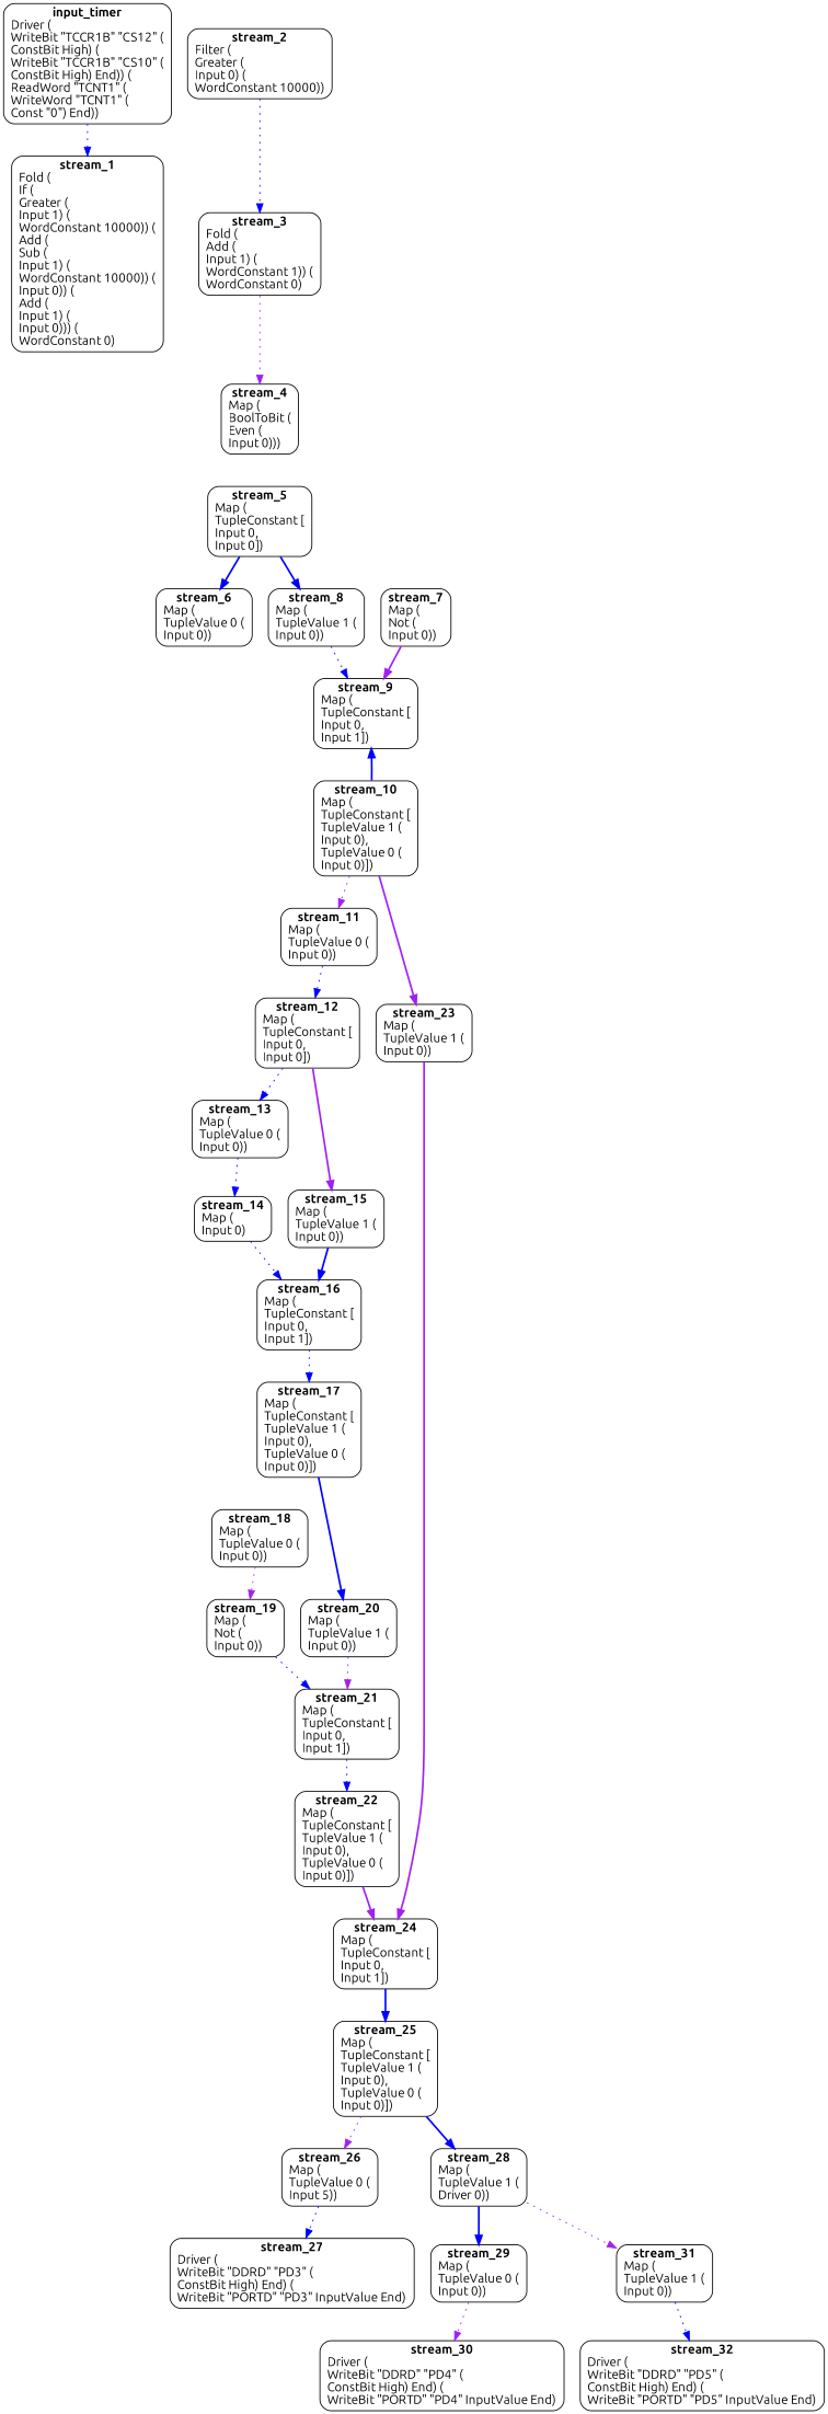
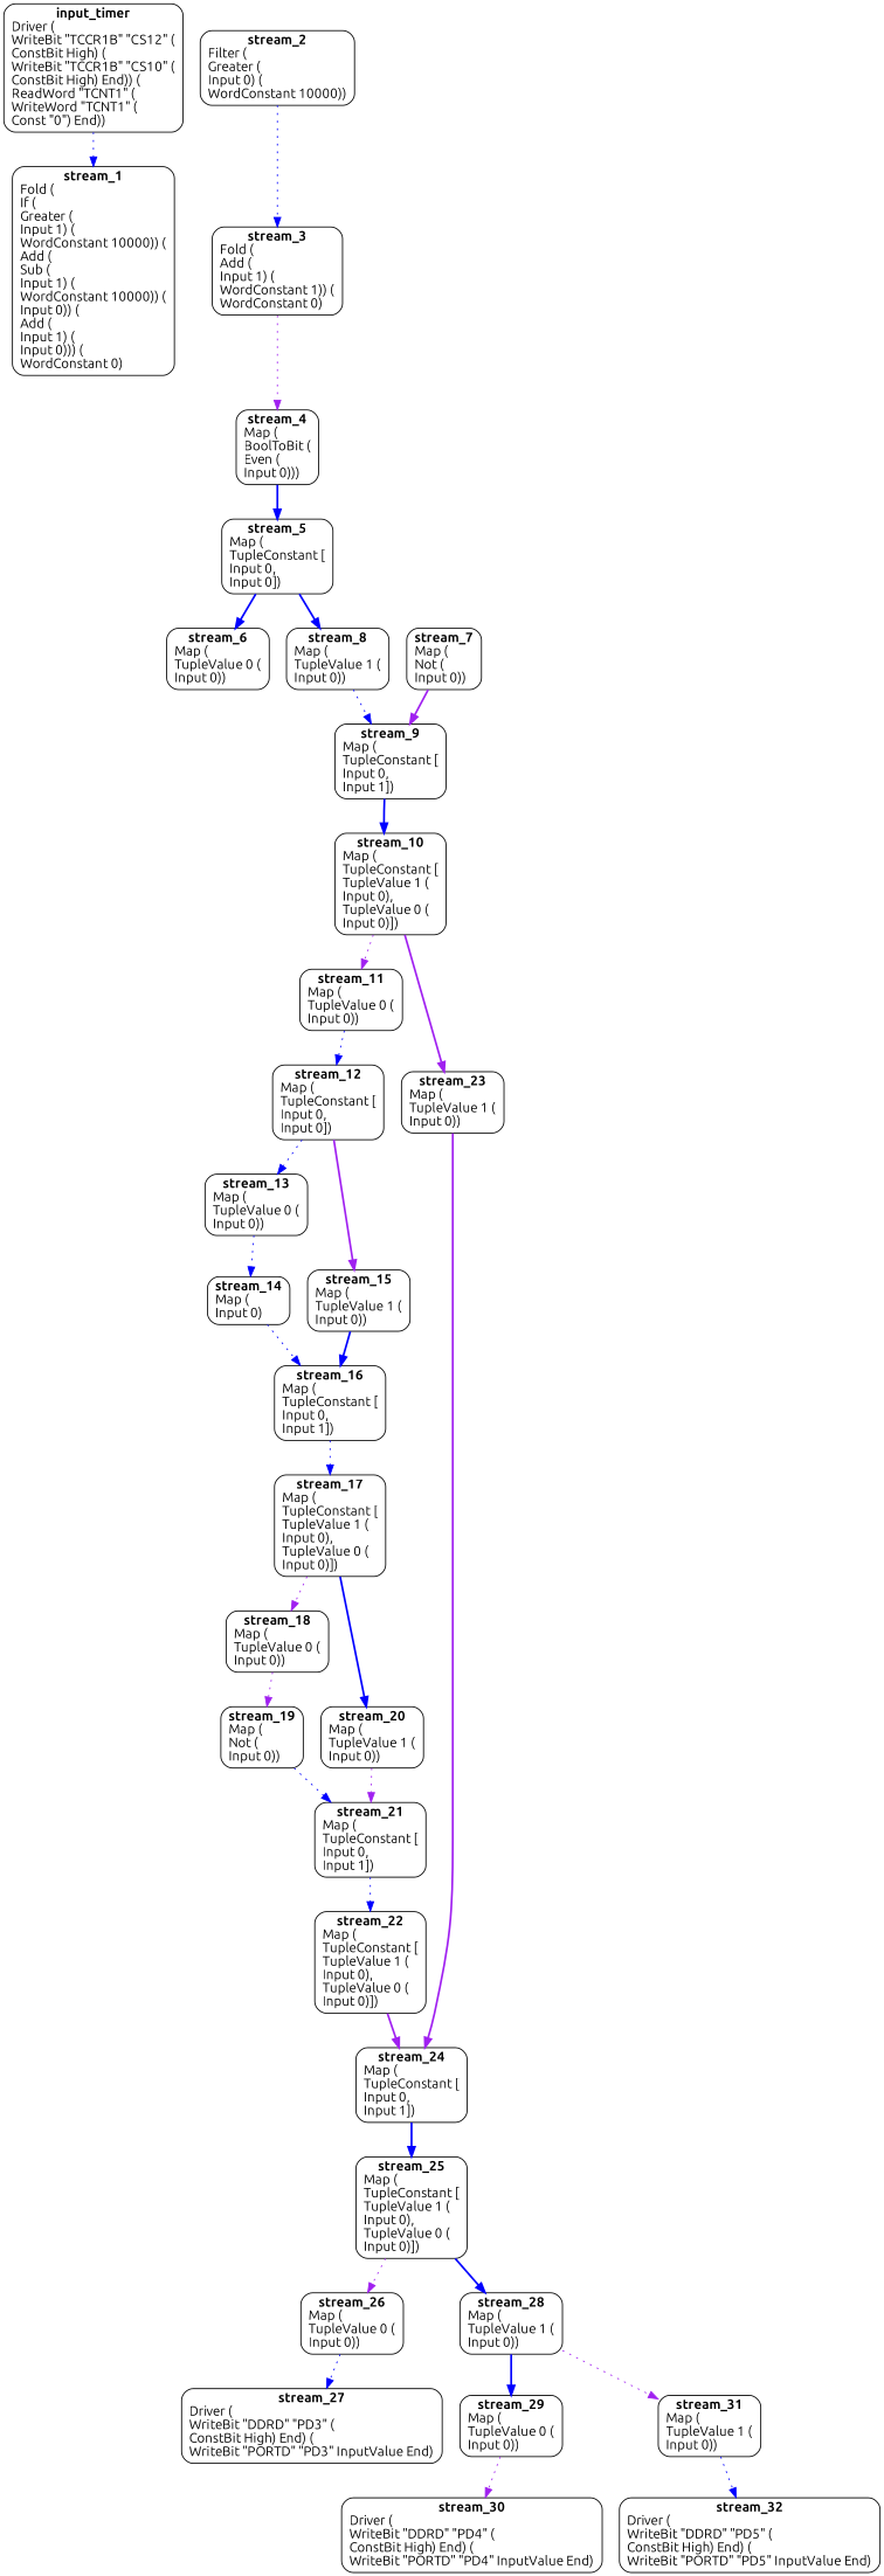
  digraph {
    fontname=Ubuntu
    node [fontname=Ubuntu shape=rectangle style=rounded]
    edge [color=blue fontname=Ubuntu style=dotted]
    n1 [label=<<b>input_timer</b><br/>Driver (<br align="left"/>WriteBit "TCCR1B" "CS12" (<br align="left"/>ConstBit High) (<br align="left"/>WriteBit "TCCR1B" "CS10" (<br align="left"/>ConstBit High) End)) (<br align="left"/>ReadWord "TCNT1" (<br align="left"/>WriteWord "TCNT1" (<br align="left"/>Const "0") End))<br align="left"/>>]
    n2 [label=<<b>stream_1</b><br/>Fold (<br align="left"/>If (<br align="left"/>Greater (<br align="left"/>Input 1) (<br align="left"/>WordConstant 10000)) (<br align="left"/>Add (<br align="left"/>Sub (<br align="left"/>Input 1) (<br align="left"/>WordConstant 10000)) (<br align="left"/>Input 0)) (<br align="left"/>Add (<br align="left"/>Input 1) (<br align="left"/>Input 0))) (<br align="left"/>WordConstant 0)<br align="left"/>>]
    n3 [label=<<b>stream_2</b><br/>Filter (<br align="left"/>Greater (<br align="left"/>Input 0) (<br align="left"/>WordConstant 10000))<br align="left"/>>]
    n4 [label=<<b>stream_3</b><br/>Fold (<br align="left"/>Add (<br align="left"/>Input 1) (<br align="left"/>WordConstant 1)) (<br align="left"/>WordConstant 0)<br align="left"/>>]
    n5 [label=<<b>stream_4</b><br/>Map (<br align="left"/>BoolToBit (<br align="left"/>Even (<br align="left"/>Input 0)))<br align="left"/>>]
    n6 [label=<<b>stream_10</b><br/>Map (<br align="left"/>TupleConstant [<br align="left"/>TupleValue 1 (<br align="left"/>Input 0),<br align="left"/>TupleValue 0 (<br align="left"/>Input 0)])<br align="left"/>>]
    n7 [label=<<b>stream_11</b><br/>Map (<br align="left"/>TupleValue 0 (<br align="left"/>Input 0))<br align="left"/>>]
    n8 [label=<<b>stream_23</b><br/>Map (<br align="left"/>TupleValue 1 (<br align="left"/>Input 0))<br align="left"/>>]
    n9 [label=<<b>stream_12</b><br/>Map (<br align="left"/>TupleConstant [<br align="left"/>Input 0,<br align="left"/>Input 0])<br align="left"/>>]
    n10 [label=<<b>stream_24</b><br/>Map (<br align="left"/>TupleConstant [<br align="left"/>Input 0,<br align="left"/>Input 1])<br align="left"/>>]
    n11 [label=<<b>stream_13</b><br/>Map (<br align="left"/>TupleValue 0 (<br align="left"/>Input 0))<br align="left"/>>]
    n12 [label=<<b>stream_15</b><br/>Map (<br align="left"/>TupleValue 1 (<br align="left"/>Input 0))<br align="left"/>>]
    n13 [label=<<b>stream_25</b><br/>Map (<br align="left"/>TupleConstant [<br align="left"/>TupleValue 1 (<br align="left"/>Input 0),<br align="left"/>TupleValue 0 (<br align="left"/>Input 0)])<br align="left"/>>]
    n14 [label=<<b>stream_14</b><br/>Map (<br align="left"/>Input 0)<br align="left"/>>]
    n15 [label=<<b>stream_16</b><br/>Map (<br align="left"/>TupleConstant [<br align="left"/>Input 0,<br align="left"/>Input 1])<br align="left"/>>]
    n16 [label=<<b>stream_17</b><br/>Map (<br align="left"/>TupleConstant [<br align="left"/>TupleValue 1 (<br align="left"/>Input 0),<br align="left"/>TupleValue 0 (<br align="left"/>Input 0)])<br align="left"/>>]
    n17 [label=<<b>stream_18</b><br/>Map (<br align="left"/>TupleValue 0 (<br align="left"/>Input 0))<br align="left"/>>]
    n18 [label=<<b>stream_20</b><br/>Map (<br align="left"/>TupleValue 1 (<br align="left"/>Input 0))<br align="left"/>>]
    n19 [label=<<b>stream_19</b><br/>Map (<br align="left"/>Not (<br align="left"/>Input 0))<br align="left"/>>]
    n20 [label=<<b>stream_21</b><br/>Map (<br align="left"/>TupleConstant [<br align="left"/>Input 0,<br align="left"/>Input 1])<br align="left"/>>]
    n21 [label=<<b>stream_22</b><br/>Map (<br align="left"/>TupleConstant [<br align="left"/>TupleValue 1 (<br align="left"/>Input 0),<br align="left"/>TupleValue 0 (<br align="left"/>Input 0)])<br align="left"/>>]
    n22 [label=<<b>stream_5</b><br/>Map (<br align="left"/>TupleConstant [<br align="left"/>Input 0,<br align="left"/>Input 0])<br align="left"/>>]
-   n23 [label=<<b>stream_26</b><br/>Map (<br align="left"/>TupleValue 0 (<br align="left"/>Input 5))<br align="left"/>>]
-   n24 [label=<<b>stream_28</b><br/>Map (<br align="left"/>TupleValue 1 (<br align="left"/>Driver 0))<br align="left"/>>]
+   n23 [label=<<b>stream_26</b><br/>Map (<br align="left"/>TupleValue 0 (<br align="left"/>Input 0))<br align="left"/>>]
+   n24 [label=<<b>stream_28</b><br/>Map (<br align="left"/>TupleValue 1 (<br align="left"/>Input 0))<br align="left"/>>]
    n25 [label=<<b>stream_27</b><br/>Driver (<br align="left"/>WriteBit "DDRD" "PD3" (<br align="left"/>ConstBit High) End) (<br align="left"/>WriteBit "PORTD" "PD3" InputValue End)<br align="left"/>>]
    n26 [label=<<b>stream_29</b><br/>Map (<br align="left"/>TupleValue 0 (<br align="left"/>Input 0))<br align="left"/>>]
    n27 [label=<<b>stream_31</b><br/>Map (<br align="left"/>TupleValue 1 (<br align="left"/>Input 0))<br align="left"/>>]
    n28 [label=<<b>stream_30</b><br/>Driver (<br align="left"/>WriteBit "DDRD" "PD4" (<br align="left"/>ConstBit High) End) (<br align="left"/>WriteBit "PORTD" "PD4" InputValue End)<br align="left"/>>]
    n29 [label=<<b>stream_32</b><br/>Driver (<br align="left"/>WriteBit "DDRD" "PD5" (<br align="left"/>ConstBit High) End) (<br align="left"/>WriteBit "PORTD" "PD5" InputValue End)<br align="left"/>>]
    n30 [label=<<b>stream_6</b><br/>Map (<br align="left"/>TupleValue 0 (<br align="left"/>Input 0))<br align="left"/>>]
    n31 [label=<<b>stream_8</b><br/>Map (<br align="left"/>TupleValue 1 (<br align="left"/>Input 0))<br align="left"/>>]
    n32 [label=<<b>stream_9</b><br/>Map (<br align="left"/>TupleConstant [<br align="left"/>Input 0,<br align="left"/>Input 1])<br align="left"/>>]
    n33 [label=<<b>stream_7</b><br/>Map (<br align="left"/>Not (<br align="left"/>Input 0))<br align="left"/>>]
    n1 -> n2
    n3 -> n4
    n4 -> n5 [color=purple]
+   n5 -> n22 [style=bold]
    n6 -> n7 [color=purple]
    n6 -> n8 [color=purple style=bold]
    n7 -> n9
    n8 -> n10 [color=purple style=bold]
    n9 -> n11
    n9 -> n12 [color=purple style=bold]
    n10 -> n13 [style=bold]
    n11 -> n14
    n12 -> n15 [style=bold]
    n13 -> n23 [color=purple]
    n13 -> n24 [style=bold]
    n14 -> n15
    n15 -> n16
+   n16 -> n17 [color=purple]
    n16 -> n18 [style=bold]
    n17 -> n19 [color=purple]
    n18 -> n20 [color=purple]
    n19 -> n20
    n20 -> n21
    n21 -> n10 [color=purple style=bold]
    n22 -> n30 [style=bold]
    n22 -> n31 [style=bold]
    n23 -> n25
    n24 -> n26 [style=bold]
    n24 -> n27 [color=purple]
    n26 -> n28 [color=purple]
    n27 -> n29
    n31 -> n32
-   n6 -> n32 [style=bold]
+   n32 -> n6 [style=bold]
    n33 -> n32 [color=purple style=bold]
  }
